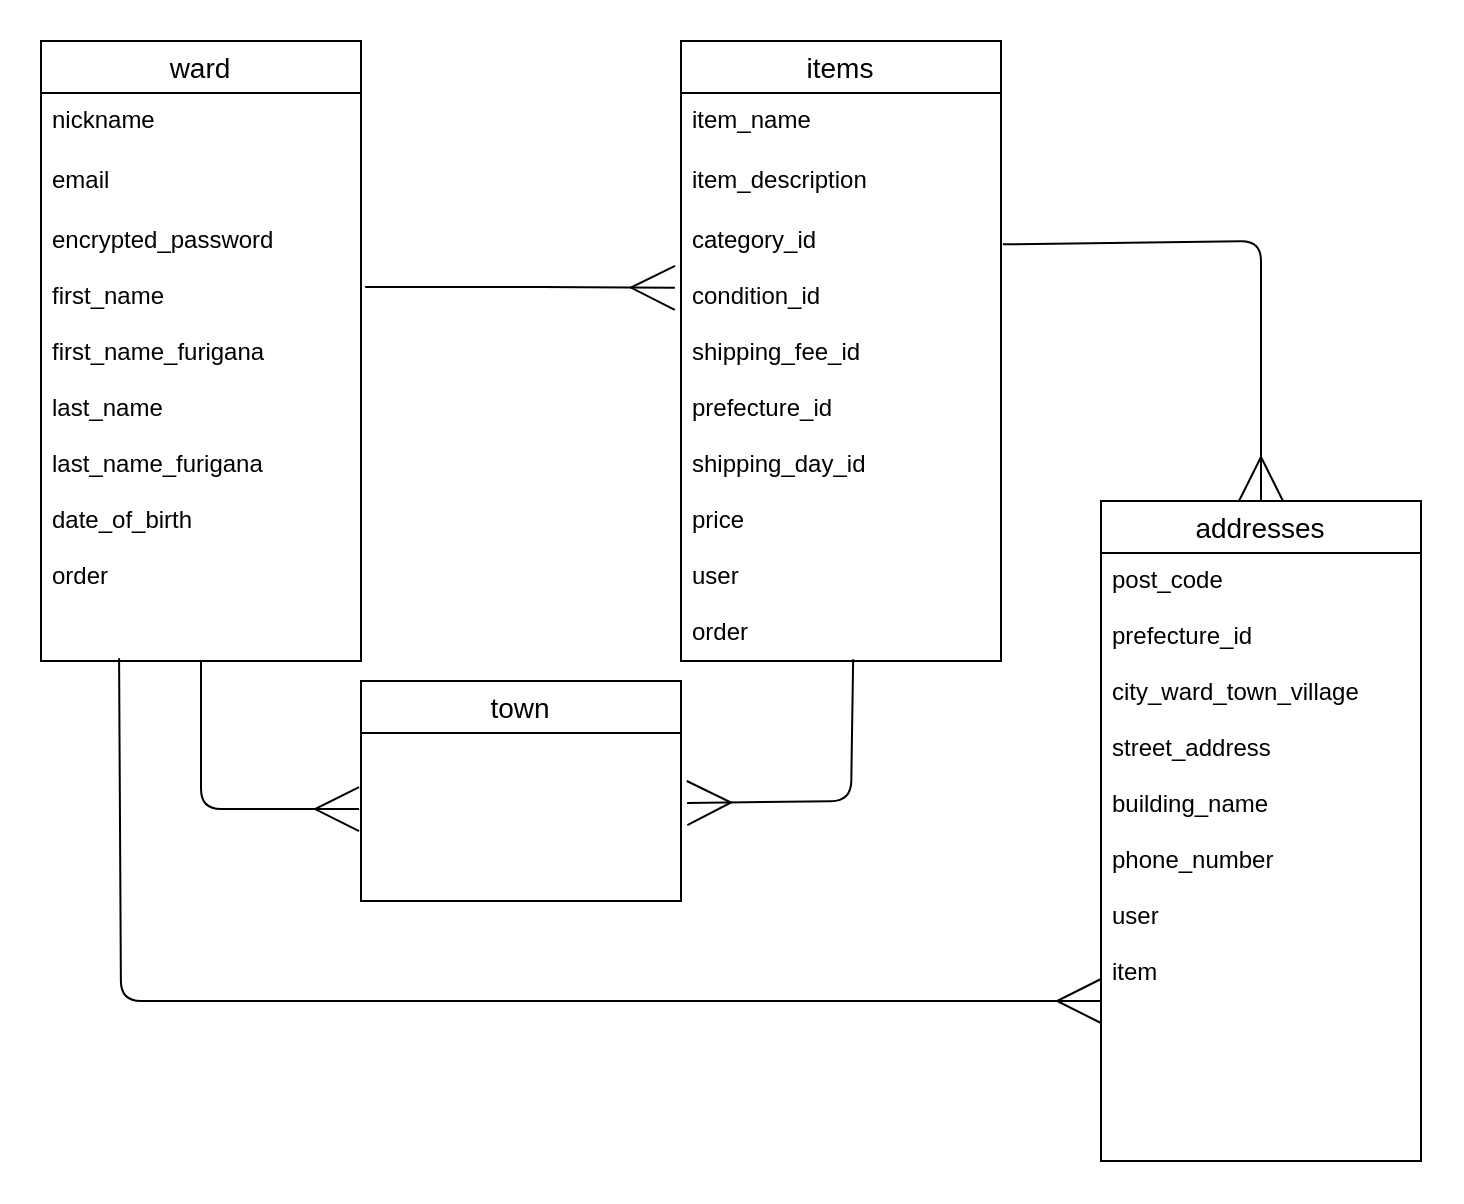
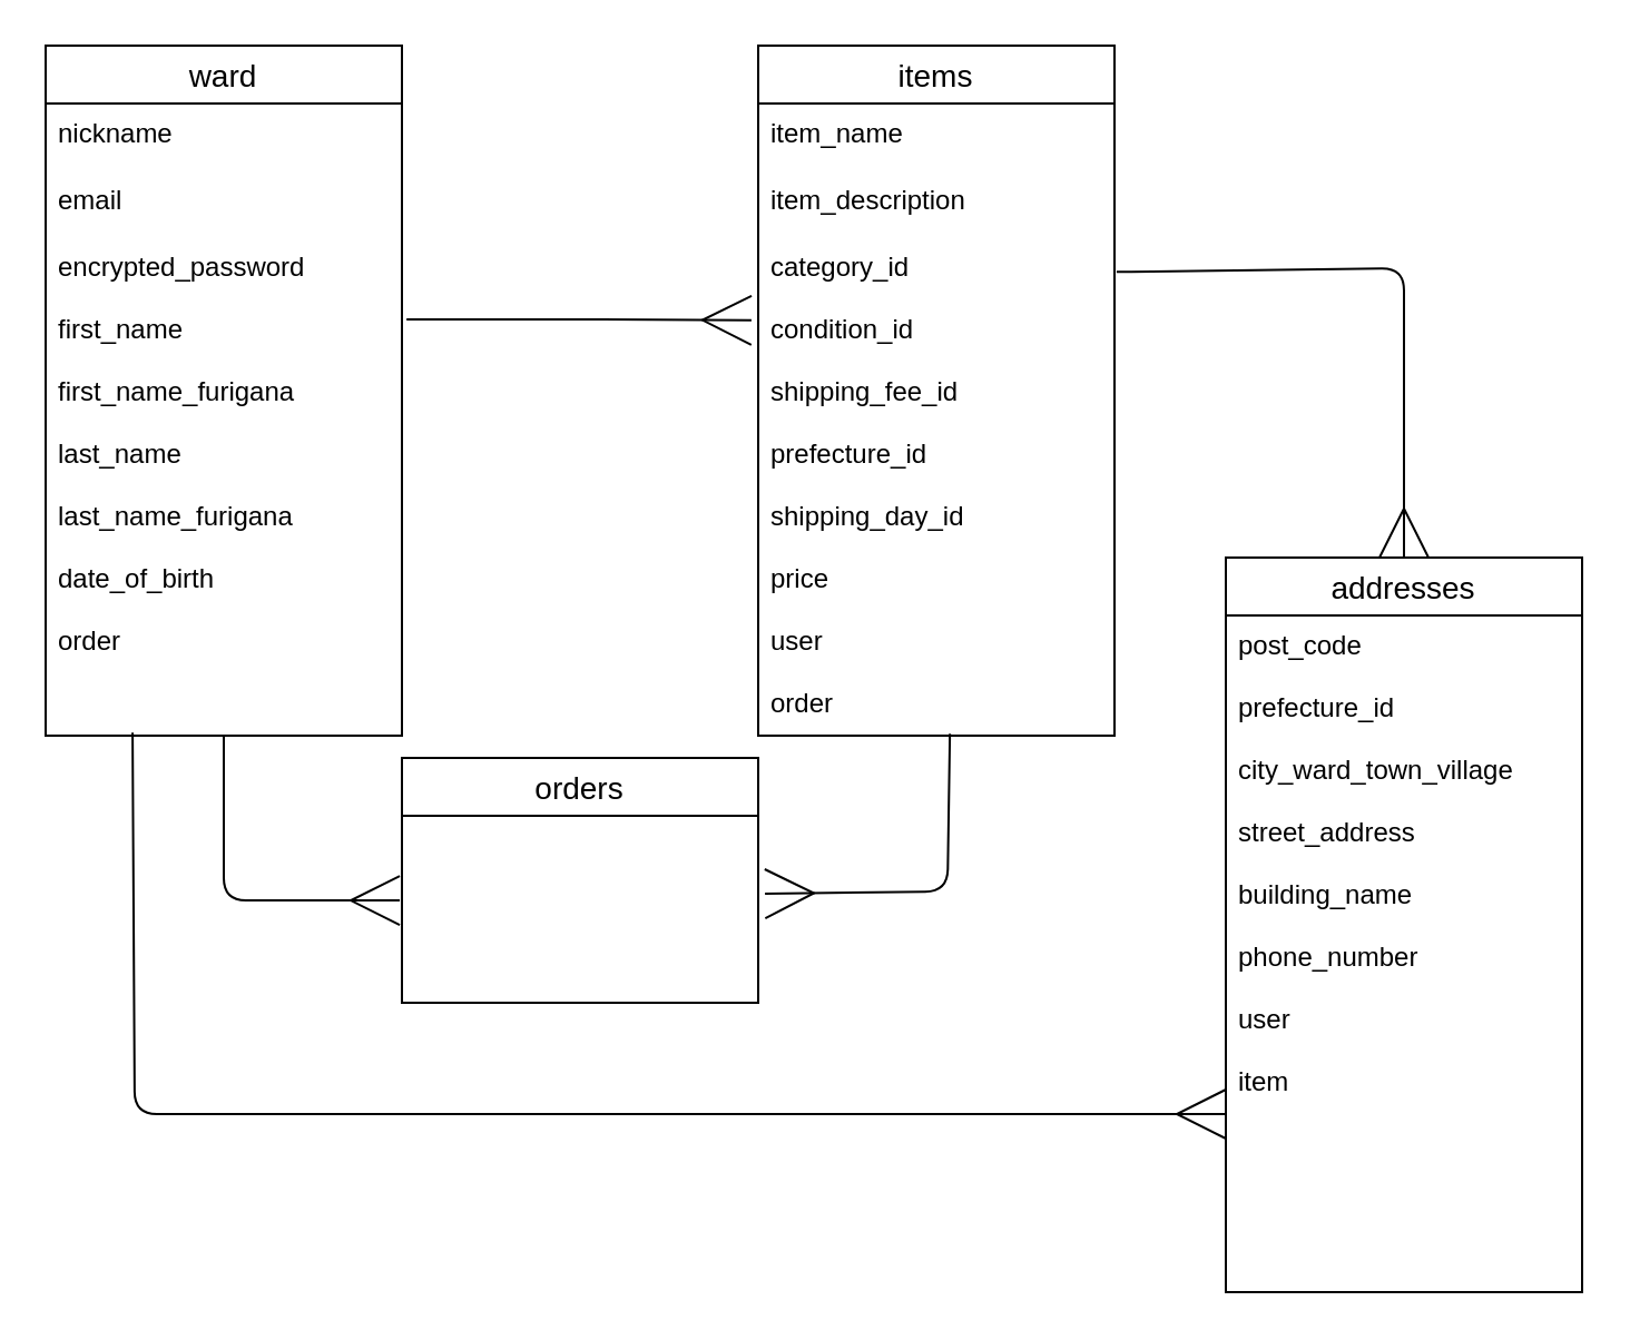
  <mxCell id="0" />
  <mxCell id="1" parent="0" />
  <mxCell id="2" style="edgeStyle=none;html=1;entryX=-0.019;entryY=0.167;entryDx=0;entryDy=0;entryPerimeter=0;endArrow=ERmany;endFill=0;strokeWidth=1;endSize=20;exitX=1.013;exitY=0.165;exitDx=0;exitDy=0;exitPerimeter=0;" edge="1" parent="1" source="8" target="14"><mxGeometry relative="1" as="geometry"><Array as="points"><mxPoint x="260" y="143" /></Array></mxGeometry></mxCell>
  <mxCell id="3" style="edgeStyle=none;html=1;entryX=-0.006;entryY=0.267;entryDx=0;entryDy=0;strokeWidth=1;endArrow=ERmany;endFill=0;endSize=20;entryPerimeter=0;" edge="1" parent="1" source="5"><mxGeometry relative="1" as="geometry"><mxPoint x="179.04" y="404.01" as="targetPoint" /><Array as="points"><mxPoint x="100" y="404" /></Array></mxGeometry></mxCell>
  <mxCell id="4" style="edgeStyle=none;html=1;strokeWidth=1;endArrow=ERmany;endFill=0;startSize=26;endSize=20;exitX=0.244;exitY=0.994;exitDx=0;exitDy=0;exitPerimeter=0;" edge="1" parent="1" source="8"><mxGeometry relative="1" as="geometry"><mxPoint x="550" y="500" as="targetPoint" /><Array as="points"><mxPoint x="60" y="500" /></Array></mxGeometry></mxCell>
  <mxCell id="5" value="ward" style="swimlane;fontStyle=0;childLayout=stackLayout;horizontal=1;startSize=26;horizontalStack=0;resizeParent=1;resizeParentMax=0;resizeLast=0;collapsible=1;marginBottom=0;align=center;fontSize=14;" vertex="1" parent="1"><mxGeometry x="20" y="20" width="160" height="310" as="geometry" /></mxCell>
  <mxCell id="6" value="nickname" style="text;strokeColor=none;fillColor=none;spacingLeft=4;spacingRight=4;overflow=hidden;rotatable=0;points=[[0,0.5],[1,0.5]];portConstraint=eastwest;fontSize=12;" vertex="1" parent="5"><mxGeometry y="26" width="160" height="30" as="geometry" /></mxCell>
  <mxCell id="7" value="email" style="text;strokeColor=none;fillColor=none;spacingLeft=4;spacingRight=4;overflow=hidden;rotatable=0;points=[[0,0.5],[1,0.5]];portConstraint=eastwest;fontSize=12;" vertex="1" parent="5"><mxGeometry y="56" width="160" height="30" as="geometry" /></mxCell>
  <mxCell id="8" value="encrypted_password&#10;&#10;first_name&#10;&#10;first_name_furigana&#10;&#10;last_name&#10;&#10;last_name_furigana&#10;&#10;date_of_birth&#10;&#10;order" style="text;strokeColor=none;fillColor=none;spacingLeft=4;spacingRight=4;overflow=hidden;rotatable=0;points=[[0,0.5],[1,0.5]];portConstraint=eastwest;fontSize=12;" vertex="1" parent="5"><mxGeometry y="86" width="160" height="224" as="geometry" /></mxCell>
  <mxCell id="9" style="edgeStyle=none;html=1;strokeWidth=1;endArrow=ERmany;endFill=0;endSize=20;entryX=1.019;entryY=0.167;entryDx=0;entryDy=0;entryPerimeter=0;exitX=0.538;exitY=0.996;exitDx=0;exitDy=0;exitPerimeter=0;" edge="1" parent="1" source="14"><mxGeometry relative="1" as="geometry"><mxPoint x="425" y="340" as="sourcePoint" /><mxPoint x="343.04" y="401.01" as="targetPoint" /><Array as="points"><mxPoint x="425" y="400" /></Array></mxGeometry></mxCell>
  <mxCell id="10" style="edgeStyle=none;html=1;entryX=0.5;entryY=0;entryDx=0;entryDy=0;strokeWidth=1;endArrow=ERmany;endFill=0;startSize=26;endSize=20;exitX=1.006;exitY=0.07;exitDx=0;exitDy=0;exitPerimeter=0;" edge="1" parent="1" source="14" target="16"><mxGeometry relative="1" as="geometry"><Array as="points"><mxPoint x="630" y="120" /></Array></mxGeometry></mxCell>
  <mxCell id="11" value="items" style="swimlane;fontStyle=0;childLayout=stackLayout;horizontal=1;startSize=26;horizontalStack=0;resizeParent=1;resizeParentMax=0;resizeLast=0;collapsible=1;marginBottom=0;align=center;fontSize=14;points=[[0,0,0,0,0],[0,0.25,0,0,0],[0,0.5,0,0,0],[0,0.75,0,0,0],[0,1,0,0,0],[0.25,0,0,0,0],[0.25,1,0,0,0],[0.5,0,0,0,0],[0.5,1,0,0,0],[0.75,0,0,0,0],[0.75,1,0,0,0],[1,0,0,0,0],[1,0.25,0,0,0],[1,0.5,0,0,0],[1,0.75,0,0,0],[1,1,0,0,0]];rotation=0;arcSize=15;" vertex="1" parent="1"><mxGeometry x="340" y="20" width="160" height="310" as="geometry" /></mxCell>
  <mxCell id="12" value="item_name" style="text;strokeColor=none;fillColor=none;spacingLeft=4;spacingRight=4;overflow=hidden;rotatable=0;points=[[0,0.5],[1,0.5]];portConstraint=eastwest;fontSize=12;" vertex="1" parent="11"><mxGeometry y="26" width="160" height="30" as="geometry" /></mxCell>
  <mxCell id="13" value="item_description" style="text;strokeColor=none;fillColor=none;spacingLeft=4;spacingRight=4;overflow=hidden;rotatable=0;points=[[0,0.5],[1,0.5]];portConstraint=eastwest;fontSize=12;" vertex="1" parent="11"><mxGeometry y="56" width="160" height="30" as="geometry" /></mxCell>
  <mxCell id="14" value="category_id&#10;&#10;condition_id&#10;&#10;shipping_fee_id&#10;&#10;prefecture_id&#10;&#10;shipping_day_id&#10;&#10;price&#10;&#10;user&#10;&#10;order" style="text;strokeColor=none;fillColor=none;spacingLeft=4;spacingRight=4;overflow=hidden;rotatable=0;points=[[0,0.5],[1,0.5]];portConstraint=eastwest;fontSize=12;arcSize=24;" vertex="1" parent="11"><mxGeometry y="86" width="160" height="224" as="geometry" /></mxCell>
- <mxCell id="15" value="town" style="swimlane;fontStyle=0;childLayout=stackLayout;horizontal=1;startSize=26;horizontalStack=0;resizeParent=1;resizeParentMax=0;resizeLast=0;collapsible=1;marginBottom=0;align=center;fontSize=14;" vertex="1" parent="1"><mxGeometry x="180" y="340" width="160" height="110" as="geometry" /></mxCell>
+ <mxCell id="15" value="orders" style="swimlane;fontStyle=0;childLayout=stackLayout;horizontal=1;startSize=26;horizontalStack=0;resizeParent=1;resizeParentMax=0;resizeLast=0;collapsible=1;marginBottom=0;align=center;fontSize=14;" vertex="1" parent="1"><mxGeometry x="180" y="340" width="160" height="110" as="geometry" /></mxCell>
  <mxCell id="16" value="addresses" style="swimlane;fontStyle=0;childLayout=stackLayout;horizontal=1;startSize=26;horizontalStack=0;resizeParent=1;resizeParentMax=0;resizeLast=0;collapsible=1;marginBottom=0;align=center;fontSize=14;" vertex="1" parent="1"><mxGeometry x="550" y="250" width="160" height="330" as="geometry" /></mxCell>
  <mxCell id="17" value="post_code&#10;&#10;prefecture_id&#10;&#10;city_ward_town_village&#10;&#10;street_address&#10;&#10;building_name&#10;&#10;phone_number&#10;&#10;user&#10;&#10;item&#10;&#10;&#10;" style="text;strokeColor=none;fillColor=none;spacingLeft=4;spacingRight=4;overflow=hidden;rotatable=0;points=[[0,0.5],[1,0.5]];portConstraint=eastwest;fontSize=12;" vertex="1" parent="16"><mxGeometry y="26" width="160" height="304" as="geometry" /></mxCell>
